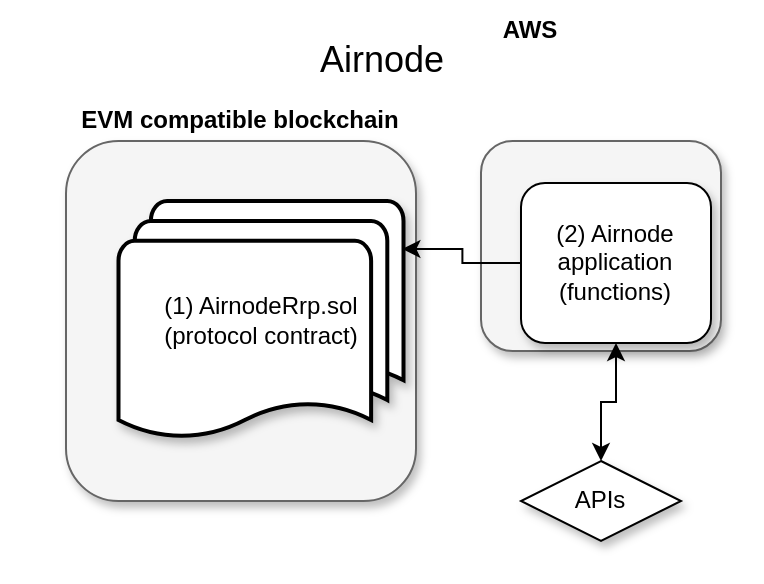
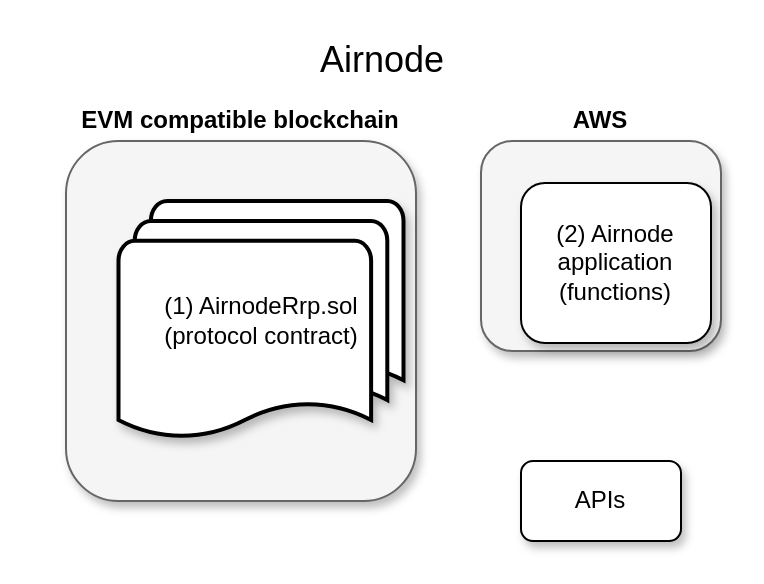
  <mxCell id="0" />
  <mxCell id="1" parent="0" />
  <mxCell id="2" value="" style="rounded=1;whiteSpace=wrap;html=1;fillColor=#f5f5f5;strokeColor=#666666;fontColor=#333333;shadow=1;" parent="1" vertex="1"><mxGeometry x="240" y="70" width="120" height="105" as="geometry" /></mxCell>
- <mxCell id="3" value="APIs" style="rhombus;whiteSpace=wrap;html=1;shadow=1;" parent="1" vertex="1"><mxGeometry x="260" y="230" width="80" height="40" as="geometry" /></mxCell>
- <mxCell id="4" style="edgeStyle=orthogonalEdgeStyle;rounded=0;orthogonalLoop=1;jettySize=auto;html=1;entryX=0.5;entryY=0;entryDx=0;entryDy=0;startArrow=classic;startFill=1;" parent="1" source="5" target="3" edge="1"><mxGeometry relative="1" as="geometry" /></mxCell>
+ <mxCell id="3" value="APIs" style="rounded=1;whiteSpace=wrap;html=1;shadow=1;" parent="1" vertex="1"><mxGeometry x="260" y="230" width="80" height="40" as="geometry" /></mxCell>
  <mxCell id="5" value="(2) Airnode&lt;br&gt;application&lt;br&gt;(functions)" style="rounded=1;whiteSpace=wrap;html=1;shadow=1;" parent="1" vertex="1"><mxGeometry x="260" y="91" width="95" height="80" as="geometry" /></mxCell>
  <mxCell id="6" value="" style="rounded=1;whiteSpace=wrap;html=1;fillColor=#f5f5f5;strokeColor=#666666;fontColor=#333333;shadow=1;" parent="1" vertex="1"><mxGeometry x="32.5" y="70" width="175" height="180" as="geometry" /></mxCell>
  <mxCell id="7" value="&lt;b&gt;EVM compatible blockchain&lt;/b&gt;" style="text;html=1;strokeColor=none;fillColor=none;align=center;verticalAlign=middle;whiteSpace=wrap;rounded=0;" parent="1" vertex="1"><mxGeometry x="20" y="50" width="200" height="20" as="geometry" /></mxCell>
- <mxCell id="8" style="edgeStyle=orthogonalEdgeStyle;rounded=0;orthogonalLoop=1;jettySize=auto;html=1;exitX=0.996;exitY=0.2;exitDx=0;exitDy=0;exitPerimeter=0;entryX=0;entryY=0.5;entryDx=0;entryDy=0;startArrow=classic;startFill=1;strokeColor=#000000;endArrow=none;endFill=0;" parent="1" source="9" target="5" edge="1"><mxGeometry relative="1" as="geometry" /></mxCell>
  <mxCell id="9" value="(1) AirnodeRrp.sol&lt;br&gt;(protocol contract)" style="strokeWidth=2;html=1;shape=mxgraph.flowchart.multi-document;whiteSpace=wrap;shadow=1;" parent="1" vertex="1"><mxGeometry x="58.75" y="100" width="142.5" height="120" as="geometry" /></mxCell>
- <mxCell id="10" value="&lt;b&gt;AWS&lt;/b&gt;" style="text;html=1;strokeColor=none;fillColor=none;align=center;verticalAlign=middle;whiteSpace=wrap;rounded=0;" parent="1" vertex="1"><mxGeometry x="245" y="5" width="40" height="20" as="geometry" /></mxCell>
+ <mxCell id="10" value="&lt;b&gt;AWS&lt;/b&gt;" style="text;html=1;strokeColor=none;fillColor=none;align=center;verticalAlign=middle;whiteSpace=wrap;rounded=0;" parent="1" vertex="1"><mxGeometry x="280" y="50" width="40" height="20" as="geometry" /></mxCell>
  <mxCell id="11" value="&lt;font style=&quot;font-size: 18px&quot;&gt;Airnode&lt;/font&gt;" style="text;html=1;strokeColor=none;fillColor=none;align=center;verticalAlign=middle;whiteSpace=wrap;rounded=0;" parent="1" vertex="1"><mxGeometry x="171.25" y="20" width="40" height="20" as="geometry" /></mxCell>
